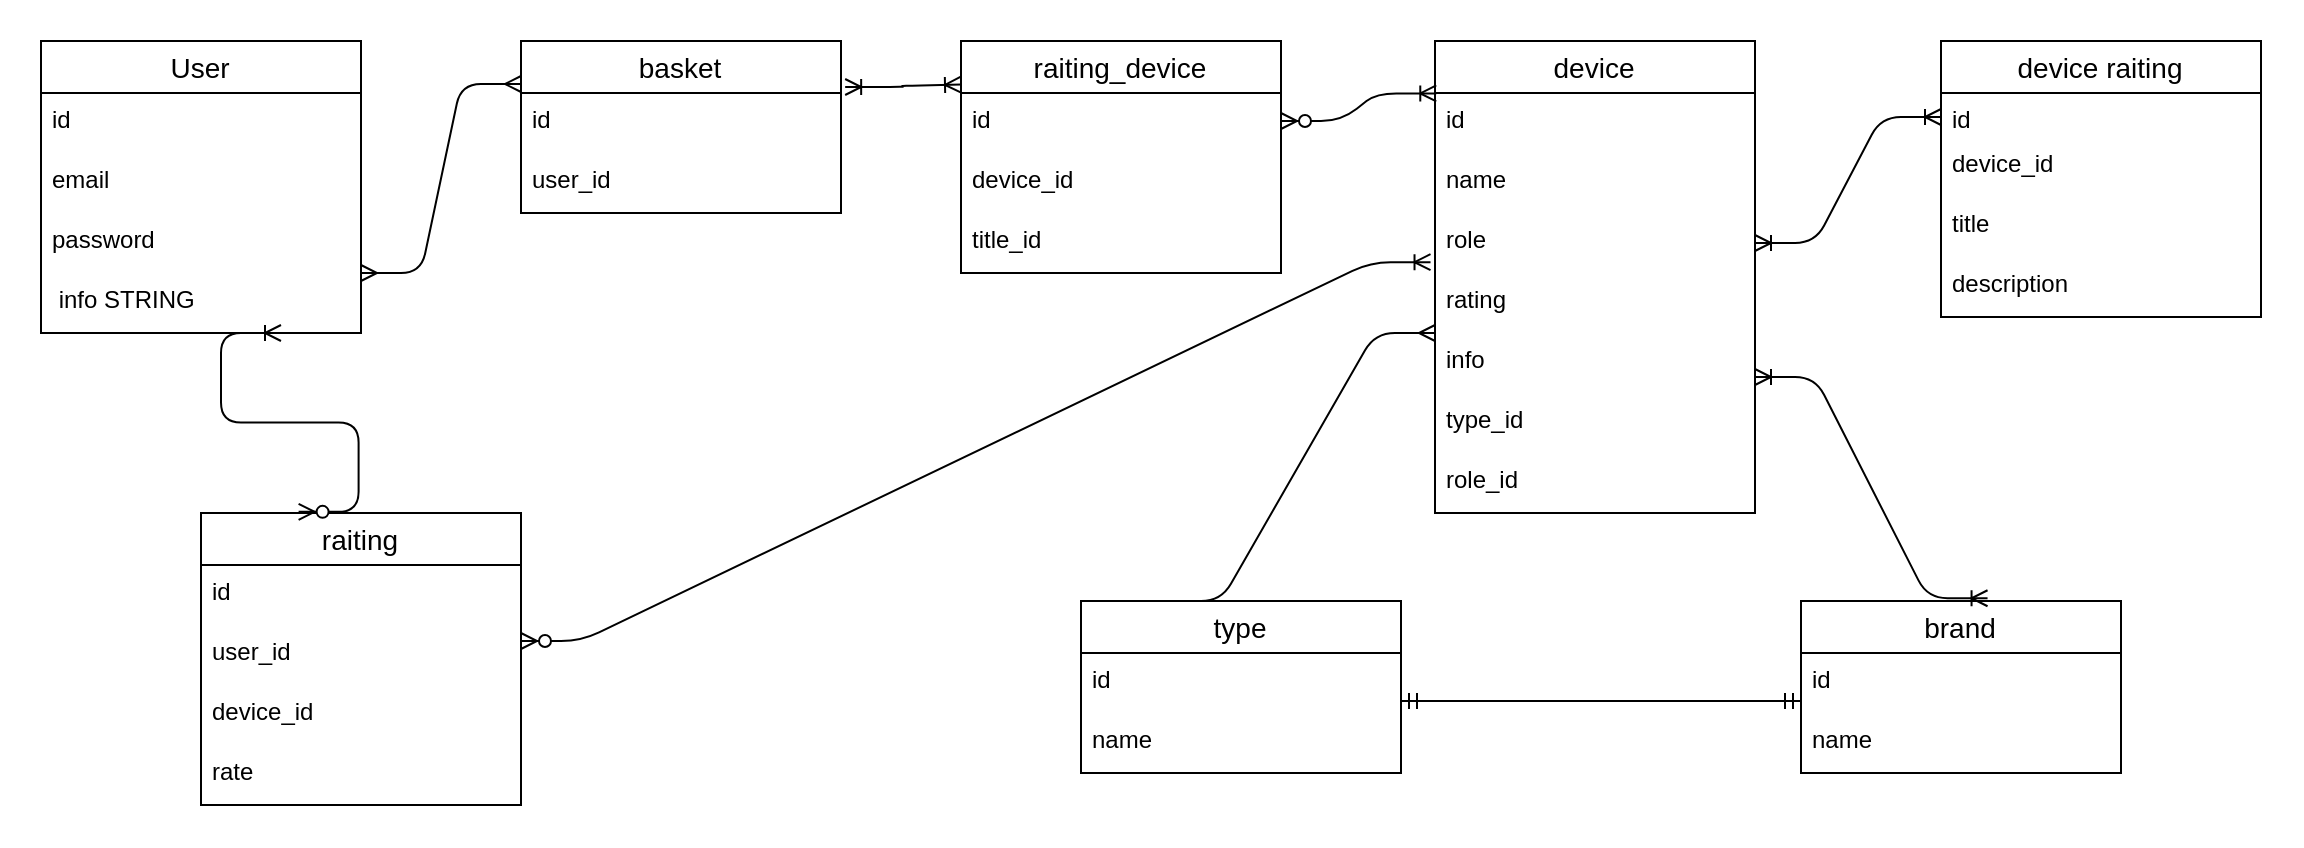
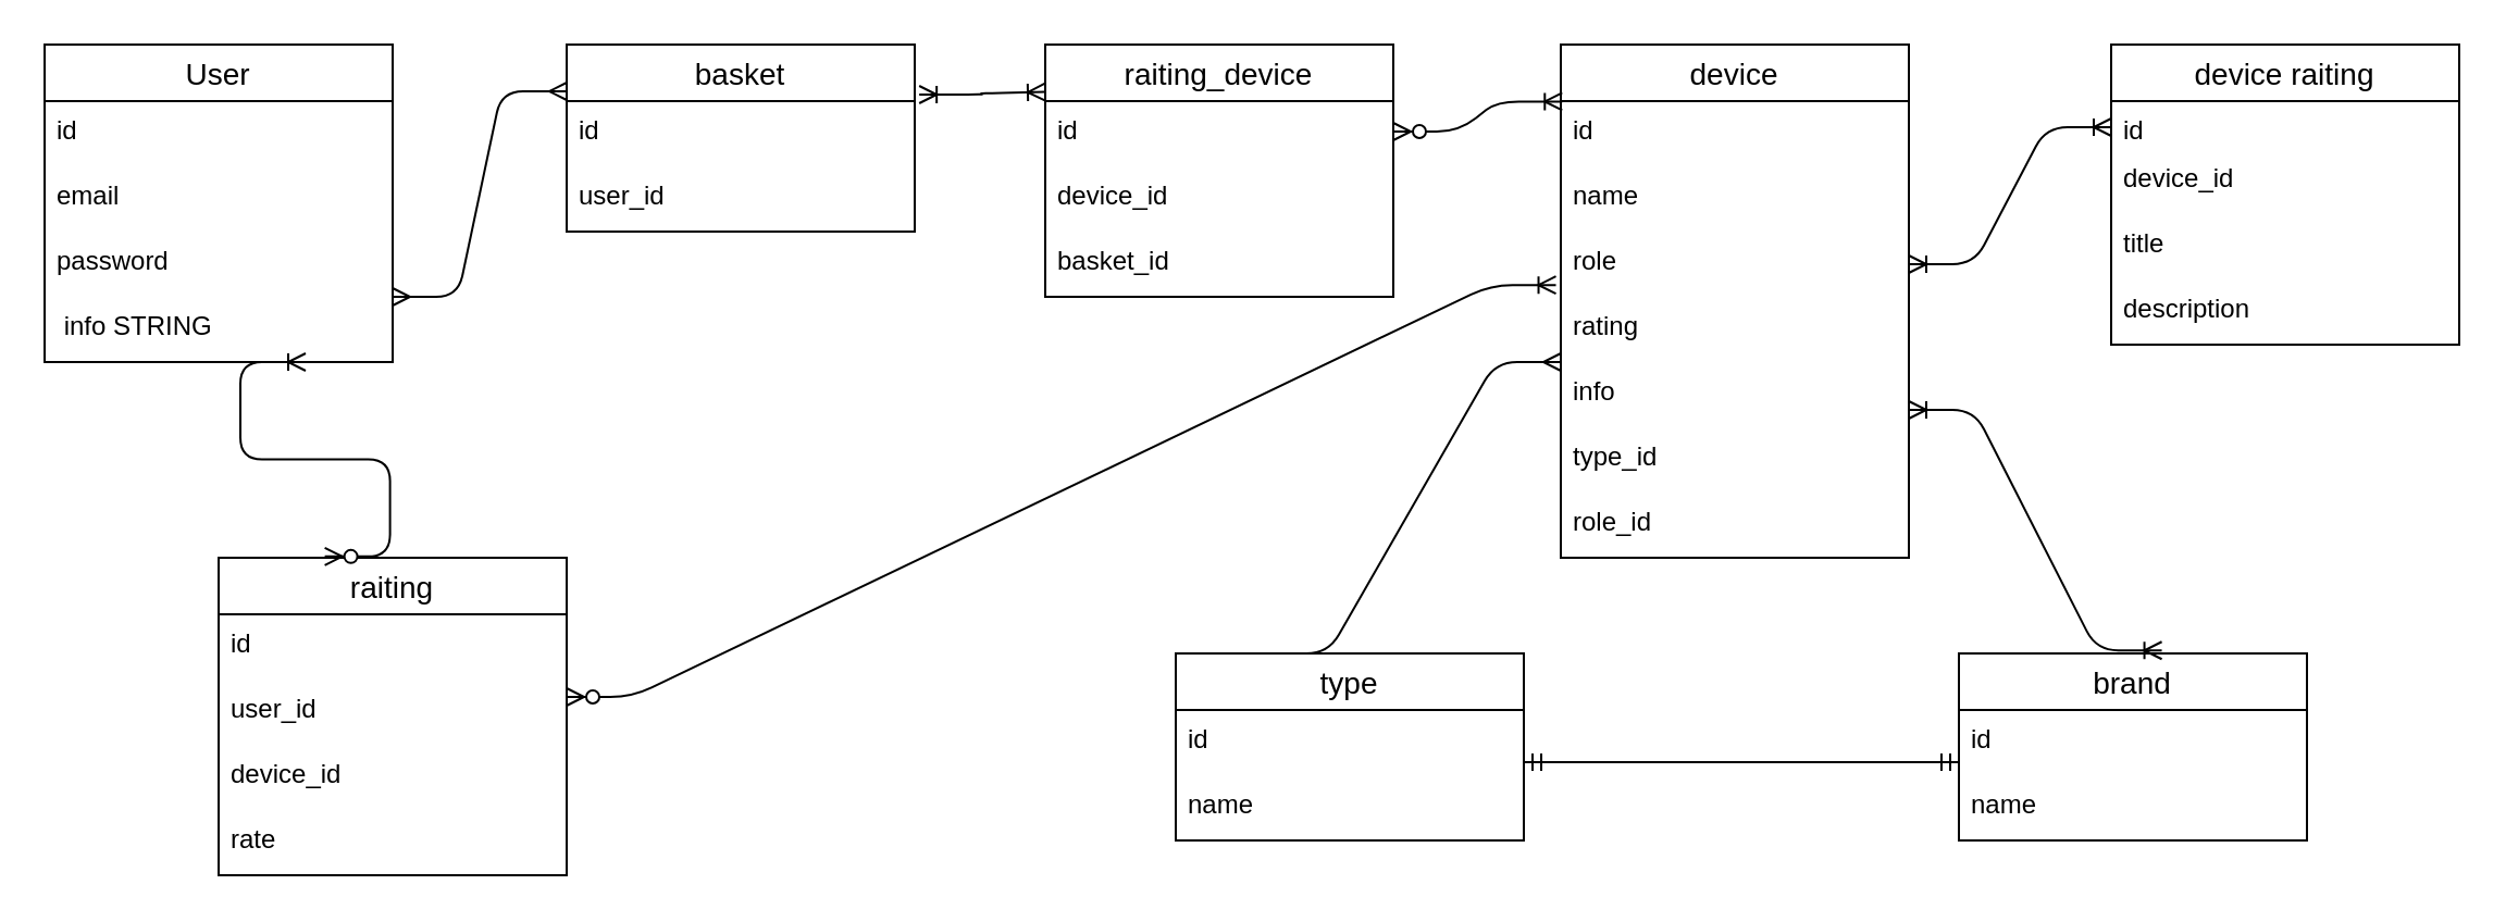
  <mxCell id="0" />
  <mxCell id="1" parent="0" />
  <mxCell id="2" value="User" style="swimlane;fontStyle=0;childLayout=stackLayout;horizontal=1;startSize=26;horizontalStack=0;resizeParent=1;resizeParentMax=0;resizeLast=0;collapsible=1;marginBottom=0;align=center;fontSize=14;" vertex="1" parent="1"><mxGeometry y="20" width="160" height="146" as="geometry" x="20" /></mxCell>
  <mxCell id="3" value="id" style="text;strokeColor=none;fillColor=none;spacingLeft=4;spacingRight=4;overflow=hidden;rotatable=0;points=[[0,0.5],[1,0.5]];portConstraint=eastwest;fontSize=12;" vertex="1" parent="2"><mxGeometry y="26" width="160" height="30" as="geometry" /></mxCell>
  <mxCell id="4" value="email" style="text;strokeColor=none;fillColor=none;spacingLeft=4;spacingRight=4;overflow=hidden;rotatable=0;points=[[0,0.5],[1,0.5]];portConstraint=eastwest;fontSize=12;" vertex="1" parent="2"><mxGeometry y="56" width="160" height="30" as="geometry" /></mxCell>
  <mxCell id="5" value="password" style="text;strokeColor=none;fillColor=none;spacingLeft=4;spacingRight=4;overflow=hidden;rotatable=0;points=[[0,0.5],[1,0.5]];portConstraint=eastwest;fontSize=12;" vertex="1" parent="2"><mxGeometry y="86" width="160" height="30" as="geometry" /></mxCell>
  <mxCell id="6" value=" info STRING" style="text;strokeColor=none;fillColor=none;spacingLeft=4;spacingRight=4;overflow=hidden;rotatable=0;points=[[0,0.5],[1,0.5]];portConstraint=eastwest;fontSize=12;" vertex="1" parent="2"><mxGeometry y="116" width="160" height="30" as="geometry" /></mxCell>
  <mxCell id="7" value="basket" style="swimlane;fontStyle=0;childLayout=stackLayout;horizontal=1;startSize=26;horizontalStack=0;resizeParent=1;resizeParentMax=0;resizeLast=0;collapsible=1;marginBottom=0;align=center;fontSize=14;" vertex="1" parent="1"><mxGeometry x="260" y="20" width="160" height="86" as="geometry" /></mxCell>
  <mxCell id="8" value="id" style="text;strokeColor=none;fillColor=none;spacingLeft=4;spacingRight=4;overflow=hidden;rotatable=0;points=[[0,0.5],[1,0.5]];portConstraint=eastwest;fontSize=12;" vertex="1" parent="7"><mxGeometry y="26" width="160" height="30" as="geometry" /></mxCell>
  <mxCell id="9" value="user_id" style="text;strokeColor=none;fillColor=none;spacingLeft=4;spacingRight=4;overflow=hidden;rotatable=0;points=[[0,0.5],[1,0.5]];portConstraint=eastwest;fontSize=12;" vertex="1" parent="7"><mxGeometry y="56" width="160" height="30" as="geometry" /></mxCell>
  <mxCell id="10" value="" style="edgeStyle=entityRelationEdgeStyle;fontSize=12;html=1;endArrow=ERmany;startArrow=ERmany;entryX=0;entryY=0.25;entryDx=0;entryDy=0;" edge="1" parent="1" target="7"><mxGeometry width="100" height="100" relative="1" as="geometry"><mxPoint x="180" y="136" as="sourcePoint" /><mxPoint x="252" y="32" as="targetPoint" /></mxGeometry></mxCell>
  <mxCell id="11" value="device" style="swimlane;fontStyle=0;childLayout=stackLayout;horizontal=1;startSize=26;horizontalStack=0;resizeParent=1;resizeParentMax=0;resizeLast=0;collapsible=1;marginBottom=0;align=center;fontSize=14;" vertex="1" parent="1"><mxGeometry x="717" y="20" width="160" height="236" as="geometry" /></mxCell>
  <mxCell id="12" value="id" style="text;strokeColor=none;fillColor=none;spacingLeft=4;spacingRight=4;overflow=hidden;rotatable=0;points=[[0,0.5],[1,0.5]];portConstraint=eastwest;fontSize=12;" vertex="1" parent="11"><mxGeometry y="26" width="160" height="30" as="geometry" /></mxCell>
  <mxCell id="13" value="name" style="text;strokeColor=none;fillColor=none;spacingLeft=4;spacingRight=4;overflow=hidden;rotatable=0;points=[[0,0.5],[1,0.5]];portConstraint=eastwest;fontSize=12;" vertex="1" parent="11"><mxGeometry y="56" width="160" height="30" as="geometry" /></mxCell>
  <mxCell id="14" value="role" style="text;strokeColor=none;fillColor=none;spacingLeft=4;spacingRight=4;overflow=hidden;rotatable=0;points=[[0,0.5],[1,0.5]];portConstraint=eastwest;fontSize=12;" vertex="1" parent="11"><mxGeometry y="86" width="160" height="30" as="geometry" /></mxCell>
  <mxCell id="15" value="rating" style="text;strokeColor=none;fillColor=none;spacingLeft=4;spacingRight=4;overflow=hidden;rotatable=0;points=[[0,0.5],[1,0.5]];portConstraint=eastwest;fontSize=12;" vertex="1" parent="11"><mxGeometry y="116" width="160" height="30" as="geometry" /></mxCell>
  <mxCell id="16" value="info" style="text;strokeColor=none;fillColor=none;spacingLeft=4;spacingRight=4;overflow=hidden;rotatable=0;points=[[0,0.5],[1,0.5]];portConstraint=eastwest;fontSize=12;" vertex="1" parent="11"><mxGeometry y="146" width="160" height="30" as="geometry" /></mxCell>
  <mxCell id="17" value="type_id" style="text;strokeColor=none;fillColor=none;spacingLeft=4;spacingRight=4;overflow=hidden;rotatable=0;points=[[0,0.5],[1,0.5]];portConstraint=eastwest;fontSize=12;" vertex="1" parent="11"><mxGeometry y="176" width="160" height="30" as="geometry" /></mxCell>
  <mxCell id="18" value="role_id" style="text;strokeColor=none;fillColor=none;spacingLeft=4;spacingRight=4;overflow=hidden;rotatable=0;points=[[0,0.5],[1,0.5]];portConstraint=eastwest;fontSize=12;" vertex="1" parent="11"><mxGeometry y="206" width="160" height="30" as="geometry" /></mxCell>
  <mxCell id="19" value="brand" style="swimlane;fontStyle=0;childLayout=stackLayout;horizontal=1;startSize=26;horizontalStack=0;resizeParent=1;resizeParentMax=0;resizeLast=0;collapsible=1;marginBottom=0;align=center;fontSize=14;" vertex="1" parent="1"><mxGeometry x="900" y="300" width="160" height="86" as="geometry" /></mxCell>
  <mxCell id="20" value="id" style="text;strokeColor=none;fillColor=none;spacingLeft=4;spacingRight=4;overflow=hidden;rotatable=0;points=[[0,0.5],[1,0.5]];portConstraint=eastwest;fontSize=12;" vertex="1" parent="19"><mxGeometry y="26" width="160" height="30" as="geometry" /></mxCell>
  <mxCell id="21" value="name" style="text;strokeColor=none;fillColor=none;spacingLeft=4;spacingRight=4;overflow=hidden;rotatable=0;points=[[0,0.5],[1,0.5]];portConstraint=eastwest;fontSize=12;" vertex="1" parent="19"><mxGeometry y="56" width="160" height="30" as="geometry" /></mxCell>
  <mxCell id="22" value="type" style="swimlane;fontStyle=0;childLayout=stackLayout;horizontal=1;startSize=26;horizontalStack=0;resizeParent=1;resizeParentMax=0;resizeLast=0;collapsible=1;marginBottom=0;align=center;fontSize=14;" vertex="1" parent="1"><mxGeometry x="540" y="300" width="160" height="86" as="geometry" /></mxCell>
  <mxCell id="23" value="id" style="text;strokeColor=none;fillColor=none;spacingLeft=4;spacingRight=4;overflow=hidden;rotatable=0;points=[[0,0.5],[1,0.5]];portConstraint=eastwest;fontSize=12;" vertex="1" parent="22"><mxGeometry y="26" width="160" height="30" as="geometry" /></mxCell>
  <mxCell id="24" value="name" style="text;strokeColor=none;fillColor=none;spacingLeft=4;spacingRight=4;overflow=hidden;rotatable=0;points=[[0,0.5],[1,0.5]];portConstraint=eastwest;fontSize=12;" vertex="1" parent="22"><mxGeometry y="56" width="160" height="30" as="geometry" /></mxCell>
  <mxCell id="25" value="" style="edgeStyle=entityRelationEdgeStyle;fontSize=12;html=1;endArrow=ERmany;exitX=0.25;exitY=0;exitDx=0;exitDy=0;" edge="1" parent="1" source="22"><mxGeometry width="100" height="100" relative="1" as="geometry"><mxPoint x="617" y="266" as="sourcePoint" /><mxPoint x="717" y="166" as="targetPoint" /></mxGeometry></mxCell>
  <mxCell id="26" value="" style="edgeStyle=entityRelationEdgeStyle;fontSize=12;html=1;endArrow=ERmandOne;startArrow=ERmandOne;" edge="1" parent="1"><mxGeometry width="100" height="100" relative="1" as="geometry"><mxPoint x="700" y="350" as="sourcePoint" /><mxPoint x="900" y="350" as="targetPoint" /></mxGeometry></mxCell>
  <mxCell id="27" value="device raiting" style="swimlane;fontStyle=0;childLayout=stackLayout;horizontal=1;startSize=26;horizontalStack=0;resizeParent=1;resizeParentMax=0;resizeLast=0;collapsible=1;marginBottom=0;align=center;fontSize=14;" vertex="1" parent="1"><mxGeometry x="970" y="20" width="160" height="138" as="geometry" /></mxCell>
  <mxCell id="28" value="id" style="text;strokeColor=none;fillColor=none;spacingLeft=4;spacingRight=4;overflow=hidden;rotatable=0;points=[[0,0.5],[1,0.5]];portConstraint=eastwest;fontSize=12;" vertex="1" parent="27"><mxGeometry y="26" width="160" height="22" as="geometry" /></mxCell>
  <mxCell id="29" value="device_id" style="text;strokeColor=none;fillColor=none;spacingLeft=4;spacingRight=4;overflow=hidden;rotatable=0;points=[[0,0.5],[1,0.5]];portConstraint=eastwest;fontSize=12;" vertex="1" parent="27"><mxGeometry y="48" width="160" height="30" as="geometry" /></mxCell>
  <mxCell id="30" value="title" style="text;strokeColor=none;fillColor=none;spacingLeft=4;spacingRight=4;overflow=hidden;rotatable=0;points=[[0,0.5],[1,0.5]];portConstraint=eastwest;fontSize=12;" vertex="1" parent="27"><mxGeometry y="78" width="160" height="30" as="geometry" /></mxCell>
  <mxCell id="31" value="description" style="text;strokeColor=none;fillColor=none;spacingLeft=4;spacingRight=4;overflow=hidden;rotatable=0;points=[[0,0.5],[1,0.5]];portConstraint=eastwest;fontSize=12;" vertex="1" parent="27"><mxGeometry y="108" width="160" height="30" as="geometry" /></mxCell>
  <mxCell id="32" value="raiting_device" style="swimlane;fontStyle=0;childLayout=stackLayout;horizontal=1;startSize=26;horizontalStack=0;resizeParent=1;resizeParentMax=0;resizeLast=0;collapsible=1;marginBottom=0;align=center;fontSize=14;" vertex="1" parent="1"><mxGeometry x="480" y="20" width="160" height="116" as="geometry" /></mxCell>
  <mxCell id="33" value="id" style="text;strokeColor=none;fillColor=none;spacingLeft=4;spacingRight=4;overflow=hidden;rotatable=0;points=[[0,0.5],[1,0.5]];portConstraint=eastwest;fontSize=12;" vertex="1" parent="32"><mxGeometry y="26" width="160" height="30" as="geometry" /></mxCell>
  <mxCell id="34" value="device_id" style="text;strokeColor=none;fillColor=none;spacingLeft=4;spacingRight=4;overflow=hidden;rotatable=0;points=[[0,0.5],[1,0.5]];portConstraint=eastwest;fontSize=12;" vertex="1" parent="32"><mxGeometry y="56" width="160" height="30" as="geometry" /></mxCell>
- <mxCell id="35" value="title_id" style="text;strokeColor=none;fillColor=none;spacingLeft=4;spacingRight=4;overflow=hidden;rotatable=0;points=[[0,0.5],[1,0.5]];portConstraint=eastwest;fontSize=12;" vertex="1" parent="32"><mxGeometry y="86" width="160" height="30" as="geometry" /></mxCell>
+ <mxCell id="35" value="basket_id" style="text;strokeColor=none;fillColor=none;spacingLeft=4;spacingRight=4;overflow=hidden;rotatable=0;points=[[0,0.5],[1,0.5]];portConstraint=eastwest;fontSize=12;" vertex="1" parent="32"><mxGeometry y="86" width="160" height="30" as="geometry" /></mxCell>
  <mxCell id="36" value="" style="edgeStyle=entityRelationEdgeStyle;fontSize=12;html=1;endArrow=ERoneToMany;startArrow=ERoneToMany;entryX=0;entryY=-0.14;entryDx=0;entryDy=0;entryPerimeter=0;exitX=1.013;exitY=-0.1;exitDx=0;exitDy=0;exitPerimeter=0;" edge="1" parent="1" source="8" target="33"><mxGeometry width="100" height="100" relative="1" as="geometry"><mxPoint x="370" y="140" as="sourcePoint" /><mxPoint x="470" y="40" as="targetPoint" /></mxGeometry></mxCell>
  <mxCell id="37" value="" style="edgeStyle=entityRelationEdgeStyle;fontSize=12;html=1;endArrow=ERoneToMany;startArrow=ERzeroToMany;entryX=0.004;entryY=0.007;entryDx=0;entryDy=0;entryPerimeter=0;" edge="1" parent="1" target="12"><mxGeometry width="100" height="100" relative="1" as="geometry"><mxPoint x="640" y="60" as="sourcePoint" /><mxPoint x="740" y="-40" as="targetPoint" /></mxGeometry></mxCell>
  <mxCell id="38" value="raiting" style="swimlane;fontStyle=0;childLayout=stackLayout;horizontal=1;startSize=26;horizontalStack=0;resizeParent=1;resizeParentMax=0;resizeLast=0;collapsible=1;marginBottom=0;align=center;fontSize=14;" vertex="1" parent="1"><mxGeometry x="100" y="256" width="160" height="146" as="geometry" /></mxCell>
  <mxCell id="39" value="id" style="text;strokeColor=none;fillColor=none;spacingLeft=4;spacingRight=4;overflow=hidden;rotatable=0;points=[[0,0.5],[1,0.5]];portConstraint=eastwest;fontSize=12;" vertex="1" parent="38"><mxGeometry y="26" width="160" height="30" as="geometry" /></mxCell>
  <mxCell id="40" value="user_id" style="text;strokeColor=none;fillColor=none;spacingLeft=4;spacingRight=4;overflow=hidden;rotatable=0;points=[[0,0.5],[1,0.5]];portConstraint=eastwest;fontSize=12;" vertex="1" parent="38"><mxGeometry y="56" width="160" height="30" as="geometry" /></mxCell>
  <mxCell id="41" value="device_id" style="text;strokeColor=none;fillColor=none;spacingLeft=4;spacingRight=4;overflow=hidden;rotatable=0;points=[[0,0.5],[1,0.5]];portConstraint=eastwest;fontSize=12;" vertex="1" parent="38"><mxGeometry y="86" width="160" height="30" as="geometry" /></mxCell>
  <mxCell id="42" value="rate" style="text;strokeColor=none;fillColor=none;spacingLeft=4;spacingRight=4;overflow=hidden;rotatable=0;points=[[0,0.5],[1,0.5]];portConstraint=eastwest;fontSize=12;" vertex="1" parent="38"><mxGeometry y="116" width="160" height="30" as="geometry" /></mxCell>
  <mxCell id="43" value="" style="edgeStyle=entityRelationEdgeStyle;fontSize=12;html=1;endArrow=ERoneToMany;startArrow=ERzeroToMany;exitX=0.305;exitY=-0.004;exitDx=0;exitDy=0;exitPerimeter=0;" edge="1" parent="1" source="38"><mxGeometry width="100" height="100" relative="1" as="geometry"><mxPoint x="40" y="266" as="sourcePoint" /><mxPoint x="140" y="166" as="targetPoint" /></mxGeometry></mxCell>
  <mxCell id="44" value="" style="edgeStyle=entityRelationEdgeStyle;fontSize=12;html=1;endArrow=ERoneToMany;startArrow=ERzeroToMany;entryX=-0.014;entryY=-0.18;entryDx=0;entryDy=0;entryPerimeter=0;" edge="1" parent="1" target="15"><mxGeometry width="100" height="100" relative="1" as="geometry"><mxPoint x="260" y="320" as="sourcePoint" /><mxPoint x="360" y="220" as="targetPoint" /></mxGeometry></mxCell>
  <mxCell id="45" value="" style="edgeStyle=entityRelationEdgeStyle;fontSize=12;html=1;endArrow=ERoneToMany;startArrow=ERoneToMany;exitX=1;exitY=0.5;exitDx=0;exitDy=0;" edge="1" parent="1" source="14"><mxGeometry width="100" height="100" relative="1" as="geometry"><mxPoint x="870" y="158" as="sourcePoint" /><mxPoint x="970" y="58" as="targetPoint" /></mxGeometry></mxCell>
  <mxCell id="46" value="" style="edgeStyle=entityRelationEdgeStyle;fontSize=12;html=1;endArrow=ERoneToMany;startArrow=ERoneToMany;entryX=0.583;entryY=-0.016;entryDx=0;entryDy=0;entryPerimeter=0;" edge="1" parent="1" target="19"><mxGeometry width="100" height="100" relative="1" as="geometry"><mxPoint x="877" y="188" as="sourcePoint" /><mxPoint x="977" y="88" as="targetPoint" /></mxGeometry></mxCell>
